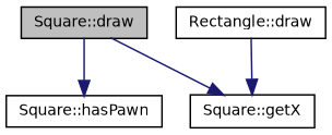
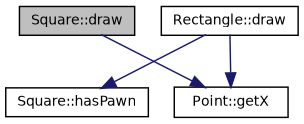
  digraph {
    rankdir=TB
    node [color=black fontname=Helvetica fontsize=10 shape=record]
    edge [color=midnightblue fontname=Helvetica fontsize=10 labelfontname=Helvetica labelfontsize=10 style=solid]
    n1 [fillcolor=grey75 fontcolor=black height=0.2 label="Square::draw" style=filled width=0.4]
    n2 [height=0.2 label="Square::hasPawn" width=0.4]
-   n3 [height=0.2 label="Square::getX" width=0.4]
+   n3 [height=0.2 label="Point::getX" width=0.4]
    n4 [height=0.2 label="Rectangle::draw" width=0.4]
-   n1 -> n2
+   n4 -> n2
    n1 -> n3
    n4 -> n3
  }
